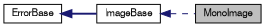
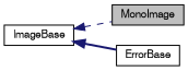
  digraph {
    rankdir=LR
    node [color=black fontname=FreeSans fontsize=10 shape=record]
    edge [color=midnightblue dir=back fontname=FreeSans fontsize=10 labelfontname=FreeSans labelfontsize=10]
    n1 [fillcolor=grey75 fontcolor=black height=0.2 label=MonoImage style=filled width=0.4]
    n2 [height=0.2 label=ImageBase width=0.4]
    n3 [height=0.2 label=ErrorBase width=0.4]
    n2 -> n1 [style=dashed]
-   n3 -> n2 [style=bold]
+   n2 -> n3 [style=bold]
  }
